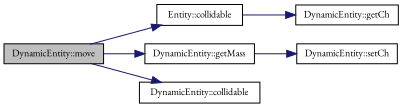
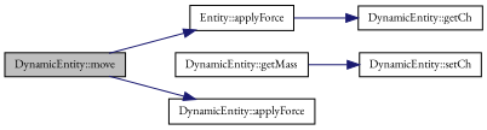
  digraph {
    fontname="EB Garamond"
    rankdir=LR
    node [color=black fillcolor=white fontname="EB Garamond" fontsize=10 shape=record style=filled]
    edge [color=midnightblue fontname="EB Garamond" fontsize=10 labelfontname=Helvetica labelfontsize=10 style=solid]
    n1 [fillcolor=grey75 fontcolor=black height=0.2 label="DynamicEntity::move" width=0.4]
-   n2 [height=0.2 label="Entity::collidable" width=0.4]
+   n2 [height=0.2 label="Entity::applyForce" width=0.4]
    n3 [height=0.2 label="DynamicEntity::getMass" width=0.4]
-   n4 [height=0.2 label="DynamicEntity::collidable" width=0.4]
+   n4 [height=0.2 label="DynamicEntity::applyForce" width=0.4]
    n5 [height=0.2 label="DynamicEntity::getCh" width=0.4]
    n6 [height=0.2 label="DynamicEntity::setCh" width=0.4]
    n1 -> n2
-   n1 -> n3
    n1 -> n4
    n2 -> n5
    n3 -> n6
  }
